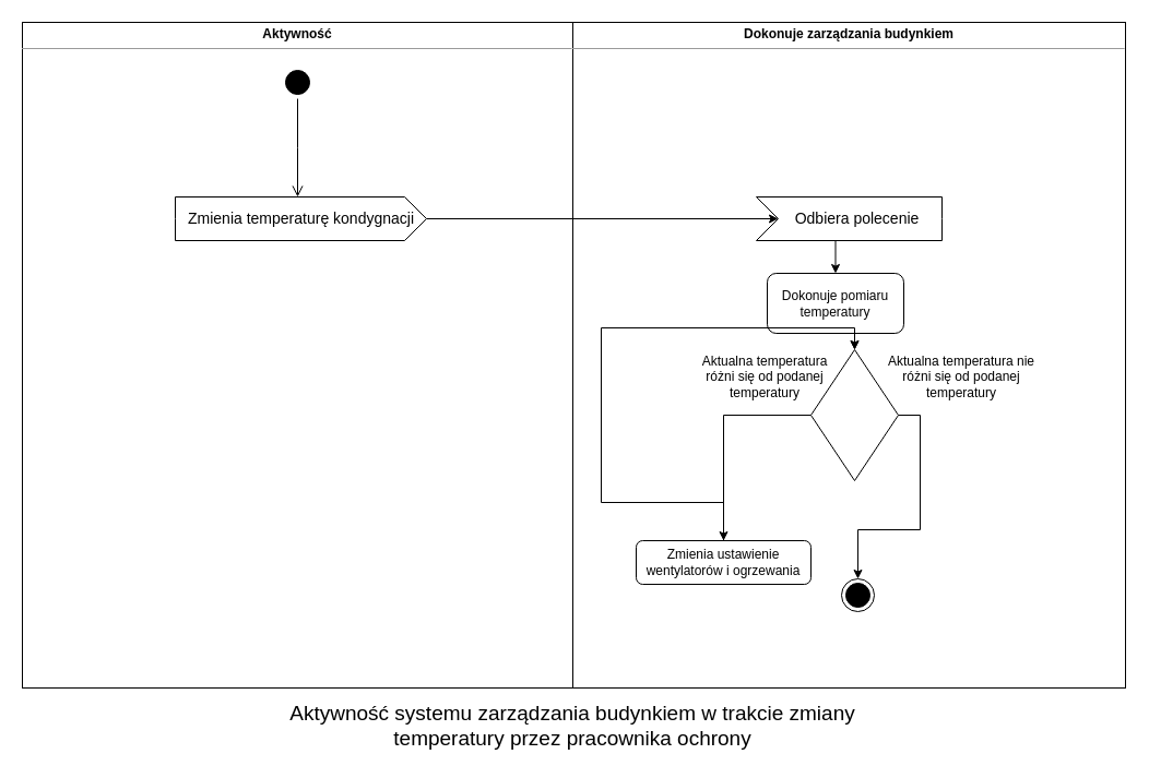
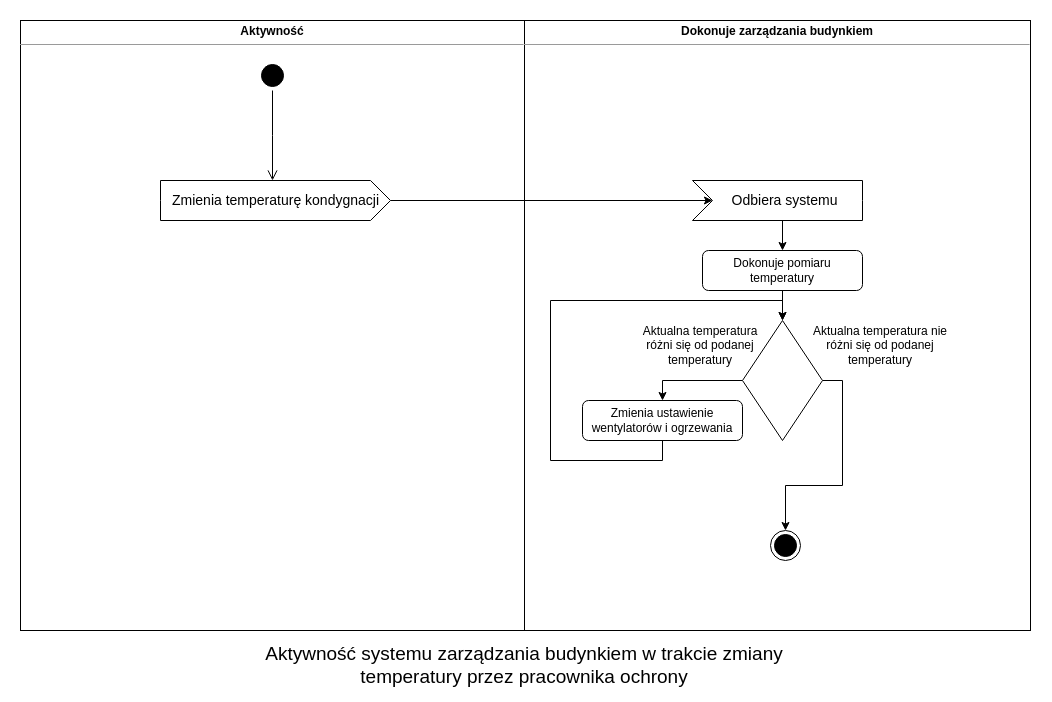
  <mxCell id="0" />
  <mxCell id="1" parent="0" />
  <mxCell id="2" value="&lt;p style=&quot;margin:0px;margin-top:4px;text-align:center;&quot;&gt;&lt;b&gt;Aktywność&lt;/b&gt;&lt;/p&gt;&lt;hr size=&quot;1&quot;&gt;&lt;div style=&quot;height:2px;&quot;&gt;&lt;br&gt;&lt;/div&gt;" style="verticalAlign=top;align=left;overflow=fill;fontSize=12;fontFamily=Helvetica;html=1;" parent="1" vertex="1"><mxGeometry x="20" width="504" height="610" as="geometry" y="20" /></mxCell>
  <mxCell id="3" value="&lt;p style=&quot;margin:0px;margin-top:4px;text-align:center;&quot;&gt;&lt;b&gt;Dokonuje zarządzania budynkiem&lt;/b&gt;&lt;/p&gt;&lt;hr size=&quot;1&quot;&gt;&lt;div style=&quot;height:2px;&quot;&gt;&lt;/div&gt;" style="verticalAlign=top;align=left;overflow=fill;fontSize=12;fontFamily=Helvetica;html=1;" parent="1" vertex="1"><mxGeometry x="524" width="506" height="610" as="geometry" y="20" /></mxCell>
  <mxCell id="4" value="" style="ellipse;html=1;shape=startState;fillColor=#000000;strokeColor=#000000;" vertex="1" parent="1"><mxGeometry x="257" y="60" width="30" height="30" as="geometry" /></mxCell>
  <mxCell id="5" value="" style="edgeStyle=orthogonalEdgeStyle;html=1;verticalAlign=bottom;endArrow=open;endSize=8;strokeColor=#000000;rounded=0;entryX=0.5;entryY=0;entryDx=0;entryDy=0;" edge="1" source="4" parent="1"><mxGeometry relative="1" as="geometry"><mxPoint x="272" y="180" as="targetPoint" /></mxGeometry></mxCell>
  <mxCell id="6" style="edgeStyle=orthogonalEdgeStyle;rounded=0;orthogonalLoop=1;jettySize=auto;html=1;exitX=1;exitY=0.5;exitDx=0;exitDy=0;exitPerimeter=0;entryX=0;entryY=0;entryDx=20;entryDy=20;entryPerimeter=0;strokeColor=#000000;" edge="1" parent="1" source="7" target="9"><mxGeometry relative="1" as="geometry" /></mxCell>
  <mxCell id="7" value="&lt;div style=&quot;text-align: center;&quot;&gt;&lt;span style=&quot;text-align: start; background-color: initial;&quot;&gt;Zmienia temperaturę kondygnacji&lt;/span&gt;&lt;span style=&quot;background-color: initial; color: rgba(0, 0, 0, 0); font-family: monospace; font-size: 0px; text-align: start;&quot;&gt;%3CmxGraphModel%3E%3Croot%3E%3CmxCell%20id%3D%220%22%2F%3E%3CmxCell%20id%3D%221%22%20parent%3D%220%22%2F%3E%3CmxCell%20id%3D%222%22%20value%3D%22Wprowadza%20got%C3%B3wk%C4%99%22%20style%3D%22html%3D1%3Bshape%3Dmxgraph.infographic.ribbonSimple%3Bnotch1%3D0%3Bnotch2%3D20%3Balign%3Dcenter%3BverticalAlign%3Dmiddle%3BfontSize%3D14%3BfontStyle%3D0%3BfillColor%3D%23FFFFFF%3Brounded%3D1%3B%22%20vertex%3D%221%22%20parent%3D%221%22%3E%3CmxGeometry%20x%3D%22190%22%20y%3D%22800%22%20width%3D%22160%22%20height%3D%2240%22%20as%3D%22geometry%22%2F%3E%3C%2FmxCell%3E%3C%2Froot%3E%3C%2FmxGraphModel%3E&lt;/span&gt;&lt;/div&gt;" style="html=1;shape=mxgraph.infographic.ribbonSimple;notch1=0;notch2=20;align=center;verticalAlign=middle;fontSize=14;fontStyle=0;fillColor=#FFFFFF;rounded=1;" vertex="1" parent="1"><mxGeometry x="160" y="180" width="230" height="40" as="geometry" /></mxCell>
  <mxCell id="8" style="edgeStyle=orthogonalEdgeStyle;rounded=0;orthogonalLoop=1;jettySize=auto;html=1;exitX=0;exitY=0;exitDx=85;exitDy=40;exitPerimeter=0;entryX=0.5;entryY=0;entryDx=0;entryDy=0;strokeColor=#000000;" edge="1" parent="1" source="9" target="11"><mxGeometry relative="1" as="geometry" /></mxCell>
- <mxCell id="9" value="Odbiera polecenie" style="html=1;shape=mxgraph.infographic.ribbonSimple;notch1=20;notch2=0;align=center;verticalAlign=middle;fontSize=14;fontStyle=0;fillColor=#FFFFFF;flipH=0;spacingRight=0;spacingLeft=14;rounded=1;" vertex="1" parent="1"><mxGeometry x="692" y="180" width="170" height="40" as="geometry" /></mxCell>
+ <mxCell id="9" value="Odbiera systemu" style="html=1;shape=mxgraph.infographic.ribbonSimple;notch1=20;notch2=0;align=center;verticalAlign=middle;fontSize=14;fontStyle=0;fillColor=#FFFFFF;flipH=0;spacingRight=0;spacingLeft=14;rounded=1;" vertex="1" parent="1"><mxGeometry x="692" y="180" width="170" height="40" as="geometry" /></mxCell>
  <mxCell id="10" style="edgeStyle=orthogonalEdgeStyle;rounded=0;orthogonalLoop=1;jettySize=auto;html=1;exitX=0.5;exitY=1;exitDx=0;exitDy=0;entryX=0.5;entryY=0;entryDx=0;entryDy=0;strokeColor=#000000;" edge="1" parent="1" source="11" target="14"><mxGeometry relative="1" as="geometry" /></mxCell>
- <mxCell id="11" value="Dokonuje pomiaru temperatury" style="shape=rect;html=1;rounded=1;whiteSpace=wrap;align=center;" vertex="1" parent="1"><mxGeometry x="702" y="250" width="125" height="55" as="geometry" /></mxCell>
+ <mxCell id="11" value="Dokonuje pomiaru temperatury" style="shape=rect;html=1;rounded=1;whiteSpace=wrap;align=center;" vertex="1" parent="1"><mxGeometry x="702" y="250" width="160" height="40" as="geometry" /></mxCell>
  <mxCell id="12" style="edgeStyle=orthogonalEdgeStyle;rounded=0;orthogonalLoop=1;jettySize=auto;html=1;exitX=1;exitY=0.5;exitDx=0;exitDy=0;entryX=0.5;entryY=0;entryDx=0;entryDy=0;strokeColor=#000000;" edge="1" parent="1" source="14" target="17"><mxGeometry relative="1" as="geometry" /></mxCell>
  <mxCell id="13" style="edgeStyle=orthogonalEdgeStyle;rounded=0;orthogonalLoop=1;jettySize=auto;html=1;exitX=0;exitY=0.5;exitDx=0;exitDy=0;entryX=0.5;entryY=0;entryDx=0;entryDy=0;strokeColor=#000000;" edge="1" parent="1" source="14" target="19"><mxGeometry relative="1" as="geometry" /></mxCell>
  <mxCell id="14" value="" style="rhombus;whiteSpace=wrap;html=1;rounded=0;" vertex="1" parent="1"><mxGeometry x="742" y="320" width="80" height="120" as="geometry" /></mxCell>
  <mxCell id="15" value="Aktualna temperatura różni się od podanej temperatury" style="text;html=1;strokeColor=none;fillColor=none;align=center;verticalAlign=middle;whiteSpace=wrap;rounded=0;" vertex="1" parent="1"><mxGeometry x="630" y="320" width="140" height="50" as="geometry" /></mxCell>
  <mxCell id="16" value="Aktualna temperatura nie różni się od podanej temperatury" style="text;html=1;strokeColor=none;fillColor=none;align=center;verticalAlign=middle;whiteSpace=wrap;rounded=0;" vertex="1" parent="1"><mxGeometry x="810" y="330" width="140" height="30" as="geometry" /></mxCell>
  <mxCell id="17" value="" style="ellipse;html=1;shape=endState;fillColor=#000000;strokeColor=#000000;" vertex="1" parent="1"><mxGeometry x="770" y="530" width="30" height="30" as="geometry" /></mxCell>
  <mxCell id="18" style="edgeStyle=orthogonalEdgeStyle;rounded=0;orthogonalLoop=1;jettySize=auto;html=1;exitX=0.5;exitY=1;exitDx=0;exitDy=0;entryX=0.5;entryY=0;entryDx=0;entryDy=0;strokeColor=#000000;" edge="1" parent="1" source="19" target="14"><mxGeometry relative="1" as="geometry"><Array as="points"><mxPoint x="662" y="460" /><mxPoint x="550" y="460" /><mxPoint x="550" y="300" /><mxPoint x="782" y="300" /></Array></mxGeometry></mxCell>
- <mxCell id="19" value="Zmienia ustawienie wentylatorów i ogrzewania" style="shape=rect;html=1;rounded=1;whiteSpace=wrap;align=center;" parent="1" vertex="1"><mxGeometry x="582" y="495" width="160" height="40" as="geometry" /></mxCell>
+ <mxCell id="19" value="Zmienia ustawienie wentylatorów i ogrzewania" style="shape=rect;html=1;rounded=1;whiteSpace=wrap;align=center;" parent="1" vertex="1"><mxGeometry x="582" y="400" width="160" height="40" as="geometry" /></mxCell>
  <mxCell id="20" value="Aktywność systemu zarządzania budynkiem w trakcie zmiany temperatury przez pracownika ochrony" style="text;html=1;strokeColor=none;fillColor=none;align=center;verticalAlign=middle;whiteSpace=wrap;rounded=0;fontSize=19;" vertex="1" parent="1"><mxGeometry x="227" y="650" width="594" height="30" as="geometry" /></mxCell>
